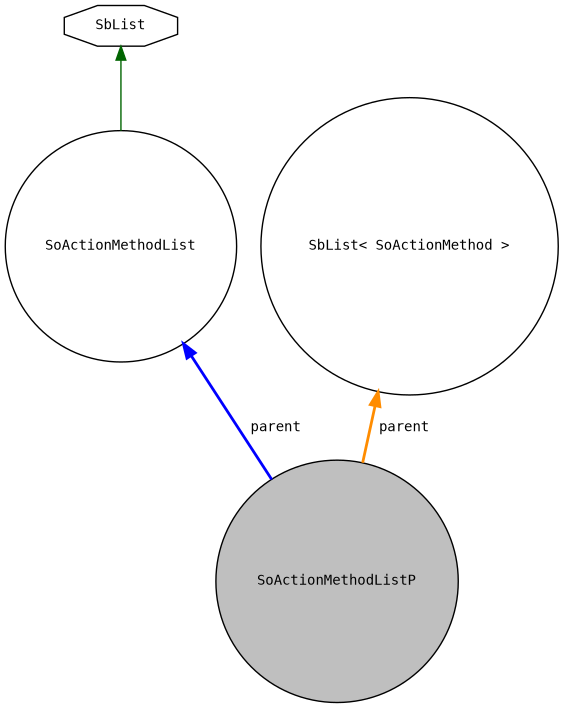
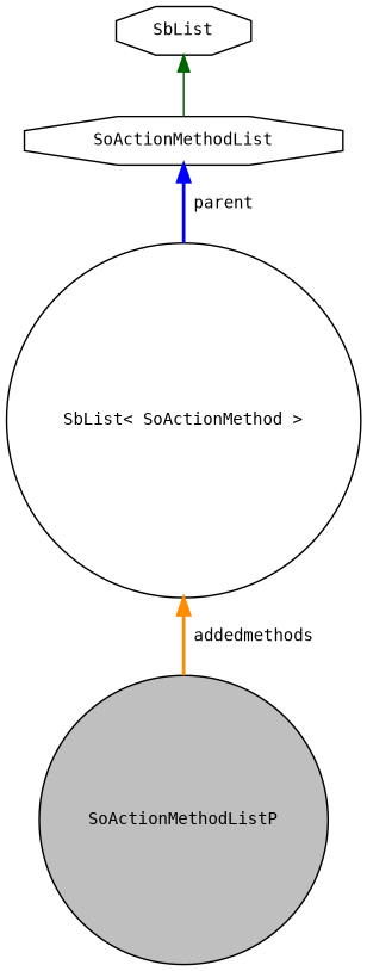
  digraph {
    fontname="DejaVu Sans Mono"
    node [color=black fillcolor=white fontname="DejaVu Sans Mono" fontsize=10 shape=circle style=filled]
    edge [dir=back fontname="DejaVu Sans Mono" fontsize=10 labelfontname=Helvetica labelfontsize=10 style=bold]
    n1 [fillcolor=grey75 fontcolor=black height=0.2 label=SoActionMethodListP width=0.4]
-   n2 [height=0.2 label=SoActionMethodList width=0.4]
+   n2 [height=0.2 label=SoActionMethodList shape=octagon width=0.4]
    n3 [height=0.2 label=SbList shape=octagon width=0.4]
    n4 [height=0.2 label="SbList\< SoActionMethod \>" width=0.4]
-   n2 -> n1 [color=blue label=" parent"]
+   n2 -> n4 [color=blue label=" parent"]
    n3 -> n2 [color=darkgreen style=solid]
-   n4 -> n1 [color=darkorange label=" parent"]
+   n4 -> n1 [color=darkorange label=" addedmethods"]
  }
